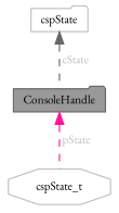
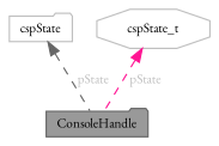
  digraph {
    fontname="EB Garamond"
    node [color=grey75 fillcolor=white fontname="EB Garamond" fontsize=10 shape=folder style=filled]
    edge [dir=back fontcolor=grey fontname="EB Garamond" fontsize=10 labelfontname=Helvetica labelfontsize=10 style=dashed]
    n1 [color=gray40 fillcolor=grey60 fontcolor=black height=0.2 label=ConsoleHandle width=0.4]
    n2 [height=0.2 label=cspState width=0.4]
    n3 [height=0.2 label=cspState_t shape=octagon width=0.4]
-   n2 -> n1 [color=gray40 label=" cState"]
-   n1 -> n3 [color=deeppink label=" pState"]
+   n2 -> n1 [color=gray40 label=" pState"]
+   n3 -> n1 [color=deeppink label=" pState"]
  }
